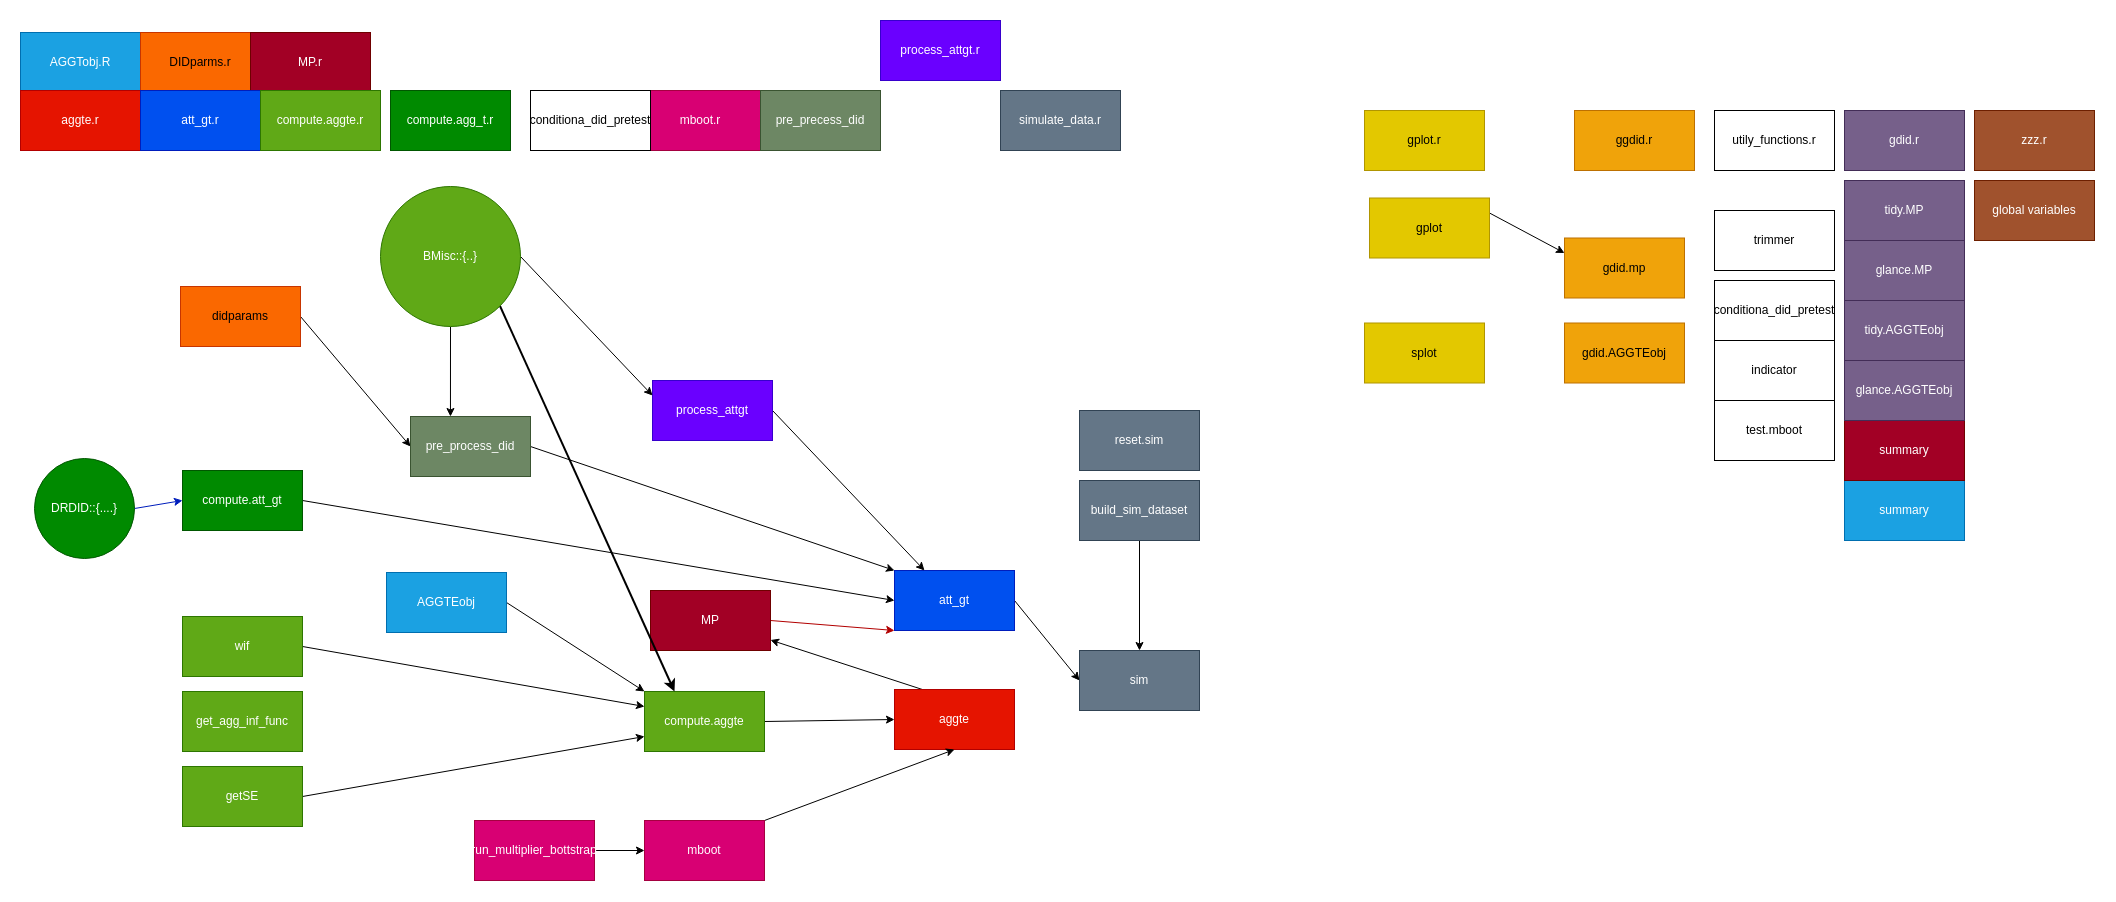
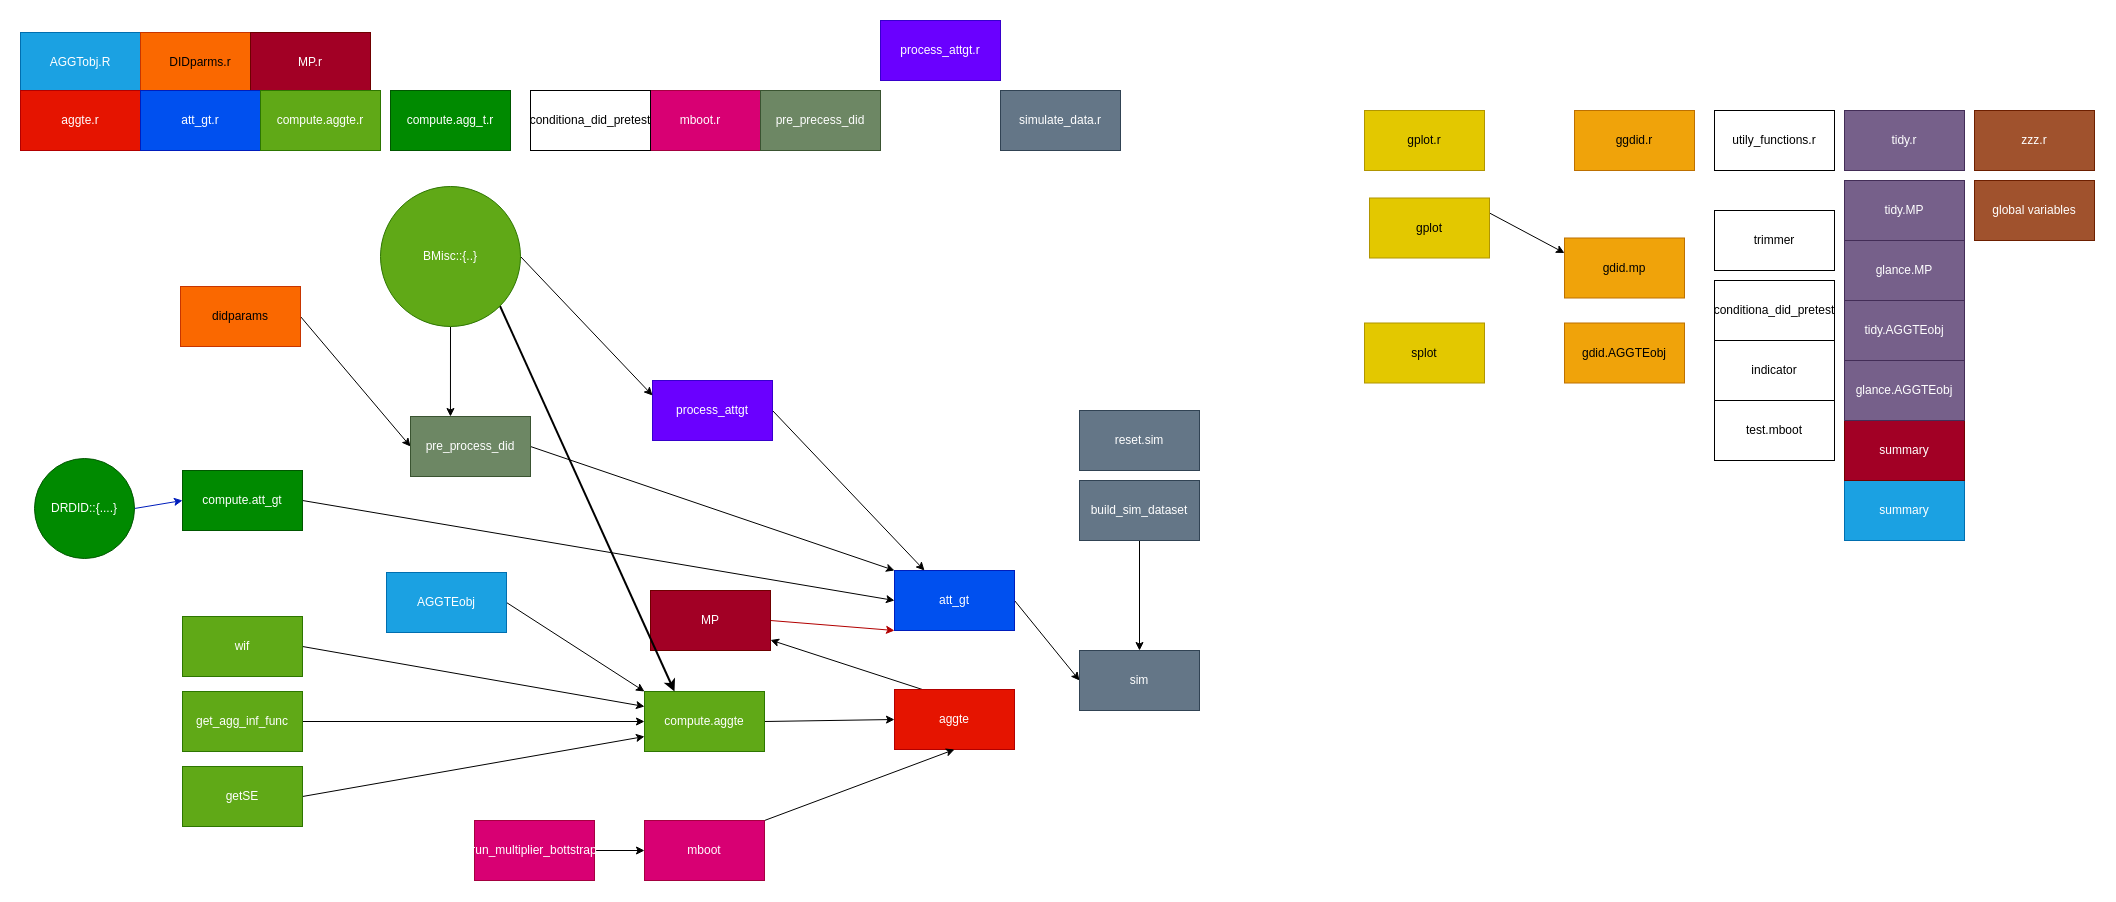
  <mxCell id="0" />
  <mxCell id="1" parent="0" />
  <mxCell id="2" value="AGGTobj.R" style="whiteSpace=wrap;html=1;fillColor=#1ba1e2;fontColor=#ffffff;strokeColor=#006EAF;" parent="1" vertex="1"><mxGeometry x="20" y="32" width="120" height="60" as="geometry" /></mxCell>
  <mxCell id="3" value="DIDparms.r" style="whiteSpace=wrap;html=1;fillColor=#fa6800;fontColor=#000000;strokeColor=#C73500;" parent="1" vertex="1"><mxGeometry x="140" y="32" width="120" height="60" as="geometry" /></mxCell>
  <mxCell id="4" value="MP.r" style="whiteSpace=wrap;html=1;fillColor=#a20025;fontColor=#ffffff;strokeColor=#6F0000;" parent="1" vertex="1"><mxGeometry x="250" y="32" width="120" height="60" as="geometry" /></mxCell>
  <mxCell id="5" value="aggte.r" style="whiteSpace=wrap;html=1;fillColor=#e51400;fontColor=#ffffff;strokeColor=#B20000;" parent="1" vertex="1"><mxGeometry x="20" y="90" width="120" height="60" as="geometry" /></mxCell>
  <mxCell id="6" value="att_gt.r" style="whiteSpace=wrap;html=1;fillColor=#0050ef;fontColor=#ffffff;strokeColor=#001DBC;" parent="1" vertex="1"><mxGeometry x="140" y="90" width="120" height="60" as="geometry" /></mxCell>
  <mxCell id="7" value="compute.aggte.r" style="whiteSpace=wrap;html=1;fillColor=#60a917;fontColor=#ffffff;strokeColor=#2D7600;" parent="1" vertex="1"><mxGeometry x="260" y="90" width="120" height="60" as="geometry" /></mxCell>
  <mxCell id="8" value="compute.agg_t.r" style="whiteSpace=wrap;html=1;fillColor=#008a00;fontColor=#ffffff;strokeColor=#005700;" parent="1" vertex="1"><mxGeometry x="390" y="90" width="120" height="60" as="geometry" /></mxCell>
  <mxCell id="9" value="ggdid.r" style="whiteSpace=wrap;html=1;fillColor=#f0a30a;fontColor=#000000;strokeColor=#BD7000;" parent="1" vertex="1"><mxGeometry x="1574" y="110" width="120" height="60" as="geometry" /></mxCell>
  <mxCell id="10" value="gplot.r" style="whiteSpace=wrap;html=1;fillColor=#e3c800;fontColor=#000000;strokeColor=#B09500;" parent="1" vertex="1"><mxGeometry x="1364" y="110" width="120" height="60" as="geometry" /></mxCell>
  <mxCell id="11" value="mboot.r" style="whiteSpace=wrap;html=1;fillColor=#d80073;fontColor=#ffffff;strokeColor=#A50040;" parent="1" vertex="1"><mxGeometry x="640" y="90" width="120" height="60" as="geometry" /></mxCell>
  <mxCell id="12" value="pre_precess_did" style="whiteSpace=wrap;html=1;fillColor=#6d8764;fontColor=#ffffff;strokeColor=#3A5431;" parent="1" vertex="1"><mxGeometry x="760" y="90" width="120" height="60" as="geometry" /></mxCell>
  <mxCell id="13" value="process_attgt.r" style="whiteSpace=wrap;html=1;fillColor=#6a00ff;fontColor=#ffffff;strokeColor=#3700CC;" parent="1" vertex="1"><mxGeometry x="880" y="20" width="120" height="60" as="geometry" /></mxCell>
  <mxCell id="14" value="simulate_data.r" style="whiteSpace=wrap;html=1;fillColor=#647687;fontColor=#ffffff;strokeColor=#314354;" parent="1" vertex="1"><mxGeometry x="1000" y="90" width="120" height="60" as="geometry" /></mxCell>
- <mxCell id="15" value="gdid.r" style="whiteSpace=wrap;html=1;fillColor=#76608a;fontColor=#ffffff;strokeColor=#432D57;" parent="1" vertex="1"><mxGeometry x="1844" y="110" width="120" height="60" as="geometry" /></mxCell>
+ <mxCell id="15" value="tidy.r" style="whiteSpace=wrap;html=1;fillColor=#76608a;fontColor=#ffffff;strokeColor=#432D57;" parent="1" vertex="1"><mxGeometry x="1844" y="110" width="120" height="60" as="geometry" /></mxCell>
  <mxCell id="16" value="utily_functions.r" style="whiteSpace=wrap;html=1;" parent="1" vertex="1"><mxGeometry x="1714" y="110" width="120" height="60" as="geometry" /></mxCell>
  <mxCell id="17" value="zzz.r" style="whiteSpace=wrap;html=1;fillColor=#a0522d;fontColor=#ffffff;strokeColor=#6D1F00;" parent="1" vertex="1"><mxGeometry x="1974" y="110" width="120" height="60" as="geometry" /></mxCell>
  <mxCell id="18" style="edgeStyle=none;html=1;exitX=1;exitY=0.5;exitDx=0;exitDy=0;entryX=0;entryY=0;entryDx=0;entryDy=0;strokeColor=#000000;" parent="1" source="19" target="31" edge="1"><mxGeometry relative="1" as="geometry" /></mxCell>
  <mxCell id="19" value="AGGTEobj" style="whiteSpace=wrap;html=1;fillColor=#1ba1e2;fontColor=#ffffff;strokeColor=#006EAF;" parent="1" vertex="1"><mxGeometry x="386" y="572" width="120" height="60" as="geometry" /></mxCell>
  <mxCell id="20" value="summary" style="whiteSpace=wrap;html=1;fillColor=#1ba1e2;fontColor=#ffffff;strokeColor=#006EAF;" parent="1" vertex="1"><mxGeometry x="1844" y="480" width="120" height="60" as="geometry" /></mxCell>
  <mxCell id="21" style="edgeStyle=none;html=1;exitX=1;exitY=0.5;exitDx=0;exitDy=0;entryX=0;entryY=0.5;entryDx=0;entryDy=0;strokeColor=#000000;" parent="1" source="22" target="53" edge="1"><mxGeometry relative="1" as="geometry" /></mxCell>
  <mxCell id="22" value="didparams" style="whiteSpace=wrap;html=1;fillColor=#fa6800;fontColor=#000000;strokeColor=#C73500;" parent="1" vertex="1"><mxGeometry x="180" y="286" width="120" height="60" as="geometry" /></mxCell>
  <mxCell id="23" style="edgeStyle=none;html=1;exitX=1;exitY=0.5;exitDx=0;exitDy=0;entryX=0;entryY=1;entryDx=0;entryDy=0;strokeColor=#B20000;fillColor=#e51400;" parent="1" source="24" target="29" edge="1"><mxGeometry relative="1" as="geometry" /></mxCell>
  <mxCell id="24" value="MP" style="whiteSpace=wrap;html=1;fillColor=#a20025;fontColor=#ffffff;strokeColor=#6F0000;" parent="1" vertex="1"><mxGeometry x="650" y="590" width="120" height="60" as="geometry" /></mxCell>
  <mxCell id="25" value="summary" style="whiteSpace=wrap;html=1;fillColor=#a20025;fontColor=#ffffff;strokeColor=#6F0000;" parent="1" vertex="1"><mxGeometry x="1844" y="420" width="120" height="60" as="geometry" /></mxCell>
  <mxCell id="26" style="edgeStyle=none;html=1;exitX=1;exitY=0.5;exitDx=0;exitDy=0;strokeColor=#000000;" parent="1" source="27" target="24" edge="1"><mxGeometry relative="1" as="geometry" /></mxCell>
  <mxCell id="27" value="aggte" style="whiteSpace=wrap;html=1;fillColor=#e51400;fontColor=#ffffff;strokeColor=#B20000;" parent="1" vertex="1"><mxGeometry x="894" y="689" width="120" height="60" as="geometry" /></mxCell>
  <mxCell id="28" style="edgeStyle=none;html=1;exitX=1;exitY=0.5;exitDx=0;exitDy=0;entryX=0;entryY=0.5;entryDx=0;entryDy=0;strokeColor=#000000;" parent="1" source="29" target="59" edge="1"><mxGeometry relative="1" as="geometry" /></mxCell>
  <mxCell id="29" value="att_gt" style="whiteSpace=wrap;html=1;fillColor=#0050ef;fontColor=#ffffff;strokeColor=#001DBC;" parent="1" vertex="1"><mxGeometry x="894" y="570" width="120" height="60" as="geometry" /></mxCell>
  <mxCell id="30" style="edgeStyle=none;html=1;exitX=1;exitY=0.5;exitDx=0;exitDy=0;entryX=0;entryY=0.5;entryDx=0;entryDy=0;strokeColor=#000000;" parent="1" source="31" target="27" edge="1"><mxGeometry relative="1" as="geometry" /></mxCell>
  <mxCell id="31" value="compute.aggte" style="whiteSpace=wrap;html=1;fillColor=#60a917;fontColor=#ffffff;strokeColor=#2D7600;" parent="1" vertex="1"><mxGeometry x="644" y="691" width="120" height="60" as="geometry" /></mxCell>
  <mxCell id="32" style="edgeStyle=none;html=1;exitX=1;exitY=0.5;exitDx=0;exitDy=0;entryX=0;entryY=0.25;entryDx=0;entryDy=0;strokeColor=#000000;" parent="1" source="33" target="31" edge="1"><mxGeometry relative="1" as="geometry" /></mxCell>
  <mxCell id="33" value="wif" style="whiteSpace=wrap;html=1;fillColor=#60a917;fontColor=#ffffff;strokeColor=#2D7600;" parent="1" vertex="1"><mxGeometry x="182" y="616" width="120" height="60" as="geometry" /></mxCell>
+ <mxCell id="34" style="edgeStyle=none;html=1;exitX=1;exitY=0.5;exitDx=0;exitDy=0;entryX=0;entryY=0.5;entryDx=0;entryDy=0;strokeColor=#000000;" parent="1" source="35" target="31" edge="1"><mxGeometry relative="1" as="geometry" /></mxCell>
  <mxCell id="35" value="get_agg_inf_func" style="whiteSpace=wrap;html=1;fillColor=#60a917;fontColor=#ffffff;strokeColor=#2D7600;" parent="1" vertex="1"><mxGeometry x="182" y="691" width="120" height="60" as="geometry" /></mxCell>
  <mxCell id="36" style="edgeStyle=none;html=1;exitX=1;exitY=0.5;exitDx=0;exitDy=0;entryX=0;entryY=0.75;entryDx=0;entryDy=0;strokeColor=#000000;" parent="1" source="37" target="31" edge="1"><mxGeometry relative="1" as="geometry" /></mxCell>
  <mxCell id="37" value="getSE" style="whiteSpace=wrap;html=1;fillColor=#60a917;fontColor=#ffffff;strokeColor=#2D7600;" parent="1" vertex="1"><mxGeometry x="182" y="766" width="120" height="60" as="geometry" /></mxCell>
  <mxCell id="38" style="edgeStyle=none;html=1;exitX=1;exitY=0.5;exitDx=0;exitDy=0;entryX=0;entryY=0.5;entryDx=0;entryDy=0;strokeColor=#000000;" parent="1" source="39" target="29" edge="1"><mxGeometry relative="1" as="geometry" /></mxCell>
  <mxCell id="39" value="compute.att_gt" style="whiteSpace=wrap;html=1;fillColor=#008a00;fontColor=#ffffff;strokeColor=#005700;" parent="1" vertex="1"><mxGeometry x="182" y="470" width="120" height="60" as="geometry" /></mxCell>
  <mxCell id="40" value="conditiona_did_pretest" style="whiteSpace=wrap;html=1;" parent="1" vertex="1"><mxGeometry x="1714" y="280" width="120" height="60" as="geometry" /></mxCell>
  <mxCell id="41" value="indicator" style="whiteSpace=wrap;html=1;" parent="1" vertex="1"><mxGeometry x="1714" y="340" width="120" height="60" as="geometry" /></mxCell>
  <mxCell id="42" value="test.mboot" style="whiteSpace=wrap;html=1;" parent="1" vertex="1"><mxGeometry x="1714" y="400" width="120" height="60" as="geometry" /></mxCell>
  <mxCell id="43" value="gdid.mp" style="whiteSpace=wrap;html=1;fillColor=#f0a30a;fontColor=#000000;strokeColor=#BD7000;" parent="1" vertex="1"><mxGeometry x="1564" y="237.5" width="120" height="60" as="geometry" /></mxCell>
  <mxCell id="44" value="gdid.AGGTEobj" style="whiteSpace=wrap;html=1;fillColor=#f0a30a;fontColor=#000000;strokeColor=#BD7000;" parent="1" vertex="1"><mxGeometry x="1564" y="322.5" width="120" height="60" as="geometry" /></mxCell>
  <mxCell id="45" style="edgeStyle=none;html=1;exitX=1;exitY=0.25;exitDx=0;exitDy=0;entryX=0;entryY=0.25;entryDx=0;entryDy=0;strokeColor=#000000;" parent="1" source="46" target="43" edge="1"><mxGeometry relative="1" as="geometry" /></mxCell>
  <mxCell id="46" value="gplot" style="whiteSpace=wrap;html=1;fillColor=#e3c800;fontColor=#000000;strokeColor=#B09500;" parent="1" vertex="1"><mxGeometry x="1369" y="197.5" width="120" height="60" as="geometry" /></mxCell>
  <mxCell id="47" value="splot" style="whiteSpace=wrap;html=1;fillColor=#e3c800;fontColor=#000000;strokeColor=#B09500;" parent="1" vertex="1"><mxGeometry x="1364" y="322.5" width="120" height="60" as="geometry" /></mxCell>
  <mxCell id="48" style="edgeStyle=none;html=1;exitX=1;exitY=0;exitDx=0;exitDy=0;entryX=0.5;entryY=1;entryDx=0;entryDy=0;strokeColor=#000000;" parent="1" source="49" target="27" edge="1"><mxGeometry relative="1" as="geometry" /></mxCell>
  <mxCell id="49" value="mboot" style="whiteSpace=wrap;html=1;fillColor=#d80073;fontColor=#ffffff;strokeColor=#A50040;" parent="1" vertex="1"><mxGeometry x="644" y="820" width="120" height="60" as="geometry" /></mxCell>
  <mxCell id="50" style="edgeStyle=none;html=1;exitX=1;exitY=0.5;exitDx=0;exitDy=0;entryX=0;entryY=0.5;entryDx=0;entryDy=0;strokeColor=#000000;" parent="1" source="51" target="49" edge="1"><mxGeometry relative="1" as="geometry" /></mxCell>
  <mxCell id="51" value="run_multiplier_bottstrap" style="whiteSpace=wrap;html=1;fillColor=#d80073;fontColor=#ffffff;strokeColor=#A50040;" parent="1" vertex="1"><mxGeometry x="474" y="820" width="120" height="60" as="geometry" /></mxCell>
  <mxCell id="52" style="edgeStyle=none;html=1;exitX=1;exitY=0.5;exitDx=0;exitDy=0;entryX=0;entryY=0;entryDx=0;entryDy=0;strokeColor=#000000;" parent="1" source="53" target="29" edge="1"><mxGeometry relative="1" as="geometry" /></mxCell>
  <mxCell id="53" value="pre_process_did" style="whiteSpace=wrap;html=1;fillColor=#6d8764;fontColor=#ffffff;strokeColor=#3A5431;" parent="1" vertex="1"><mxGeometry x="410" y="416" width="120" height="60" as="geometry" /></mxCell>
  <mxCell id="54" style="edgeStyle=none;html=1;exitX=1;exitY=0.5;exitDx=0;exitDy=0;entryX=0.25;entryY=0;entryDx=0;entryDy=0;strokeColor=#000000;" parent="1" source="55" target="29" edge="1"><mxGeometry relative="1" as="geometry" /></mxCell>
  <mxCell id="55" value="process_attgt" style="whiteSpace=wrap;html=1;fillColor=#6a00ff;fontColor=#ffffff;strokeColor=#3700CC;" parent="1" vertex="1"><mxGeometry x="652" y="380" width="120" height="60" as="geometry" /></mxCell>
  <mxCell id="56" value="reset.sim" style="whiteSpace=wrap;html=1;fillColor=#647687;fontColor=#ffffff;strokeColor=#314354;" parent="1" vertex="1"><mxGeometry x="1079" y="410" width="120" height="60" as="geometry" /></mxCell>
  <mxCell id="57" style="edgeStyle=none;html=1;exitX=0.5;exitY=1;exitDx=0;exitDy=0;entryX=0.5;entryY=0;entryDx=0;entryDy=0;strokeColor=#000000;" parent="1" source="58" target="59" edge="1"><mxGeometry relative="1" as="geometry" /></mxCell>
  <mxCell id="58" value="build_sim_dataset" style="whiteSpace=wrap;html=1;fillColor=#647687;fontColor=#ffffff;strokeColor=#314354;" parent="1" vertex="1"><mxGeometry x="1079" y="480" width="120" height="60" as="geometry" /></mxCell>
  <mxCell id="59" value="sim" style="whiteSpace=wrap;html=1;fillColor=#647687;fontColor=#ffffff;strokeColor=#314354;" parent="1" vertex="1"><mxGeometry x="1079" y="650" width="120" height="60" as="geometry" /></mxCell>
  <mxCell id="60" value="tidy.MP" style="whiteSpace=wrap;html=1;fillColor=#76608a;fontColor=#ffffff;strokeColor=#432D57;" parent="1" vertex="1"><mxGeometry x="1844" y="180" width="120" height="60" as="geometry" /></mxCell>
  <mxCell id="61" value="glance.MP" style="whiteSpace=wrap;html=1;fillColor=#76608a;fontColor=#ffffff;strokeColor=#432D57;" parent="1" vertex="1"><mxGeometry x="1844" y="240" width="120" height="60" as="geometry" /></mxCell>
  <mxCell id="62" value="tidy.AGGTEobj" style="whiteSpace=wrap;html=1;fillColor=#76608a;fontColor=#ffffff;strokeColor=#432D57;" parent="1" vertex="1"><mxGeometry x="1844" y="300" width="120" height="60" as="geometry" /></mxCell>
  <mxCell id="63" value="glance.AGGTEobj" style="whiteSpace=wrap;html=1;fillColor=#76608a;fontColor=#ffffff;strokeColor=#432D57;" parent="1" vertex="1"><mxGeometry x="1844" y="360" width="120" height="60" as="geometry" /></mxCell>
  <mxCell id="64" value="trimmer" style="whiteSpace=wrap;html=1;" parent="1" vertex="1"><mxGeometry x="1714" y="210" width="120" height="60" as="geometry" /></mxCell>
  <mxCell id="65" value="global variables" style="whiteSpace=wrap;html=1;fillColor=#a0522d;fontColor=#ffffff;strokeColor=#6D1F00;" parent="1" vertex="1"><mxGeometry x="1974" y="180" width="120" height="60" as="geometry" /></mxCell>
  <mxCell id="66" value="conditiona_did_pretest" style="whiteSpace=wrap;html=1;" parent="1" vertex="1"><mxGeometry x="530" y="90" width="120" height="60" as="geometry" /></mxCell>
  <mxCell id="67" style="edgeStyle=none;html=1;exitX=1;exitY=0.5;exitDx=0;exitDy=0;entryX=0;entryY=0.5;entryDx=0;entryDy=0;strokeColor=#001DBC;fillColor=#0050ef;" parent="1" source="68" target="39" edge="1"><mxGeometry relative="1" as="geometry" /></mxCell>
  <mxCell id="68" value="DRDID::{....}" style="ellipse;whiteSpace=wrap;html=1;fillColor=#008a00;fontColor=#ffffff;strokeColor=#005700;" parent="1" vertex="1"><mxGeometry x="34" y="458" width="100" height="100" as="geometry" /></mxCell>
  <mxCell id="69" style="edgeStyle=none;html=1;exitX=1;exitY=1;exitDx=0;exitDy=0;entryX=0.25;entryY=0;entryDx=0;entryDy=0;strokeColor=#000000;strokeWidth=2;" parent="1" source="72" target="31" edge="1"><mxGeometry relative="1" as="geometry" /></mxCell>
  <mxCell id="70" style="edgeStyle=none;html=1;exitX=0.5;exitY=1;exitDx=0;exitDy=0;entryX=0.333;entryY=0;entryDx=0;entryDy=0;entryPerimeter=0;strokeColor=#000000;" parent="1" source="72" target="53" edge="1"><mxGeometry relative="1" as="geometry" /></mxCell>
  <mxCell id="71" style="edgeStyle=none;html=1;exitX=1;exitY=0.5;exitDx=0;exitDy=0;entryX=0;entryY=0.25;entryDx=0;entryDy=0;strokeColor=#000000;" parent="1" source="72" target="55" edge="1"><mxGeometry relative="1" as="geometry" /></mxCell>
  <mxCell id="72" value="BMisc::{..}" style="ellipse;whiteSpace=wrap;html=1;fillColor=#60a917;strokeColor=#2D7600;fontColor=#ffffff;" parent="1" vertex="1"><mxGeometry x="380" y="186" width="140" height="140" as="geometry" /></mxCell>
